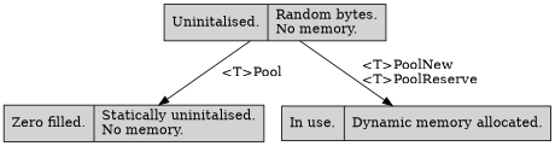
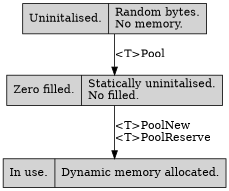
  digraph {
    node [shape=record style=filled]
    n1 [label="Uninitalised.|Random bytes.\lNo memory.\l"]
-   n2 [label="Zero filled.|Statically uninitalised.\lNo memory.\l"]
+   n2 [label="Zero filled.|Statically uninitalised.\lNo filled.\l"]
    n3 [label="In use.|Dynamic memory allocated.\n"]
    n1 -> n2 [label="<T>Pool"]
-   n1 -> n3 [label="<T>PoolNew\l<T>PoolReserve"]
+   n2 -> n3 [label="<T>PoolNew\l<T>PoolReserve"]
  }
